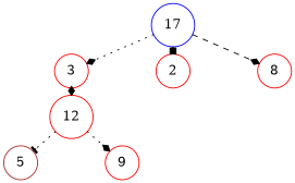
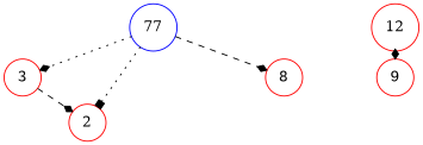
  digraph {
    nodesep=1
    ordering=out
    ranksep=0.1
    node [color=red shape=circle]
    edge [arrowhead=diamond arrowsize=0.8 arrowtail=none style=dotted]
    3
    12
-   5 [color=brown]
    9
-   17 [color=blue]
+   17 [color=blue label=77]
    2
    8
-   3 -> 12 [style=dashed]
-   12 -> 5 [arrowhead=tee]
+   3 -> 2 [style=dashed]
    12 -> 9
    17 -> 3
    17 -> 2 [arrowhead=box]
    17 -> 8 [style=dashed]
  }
